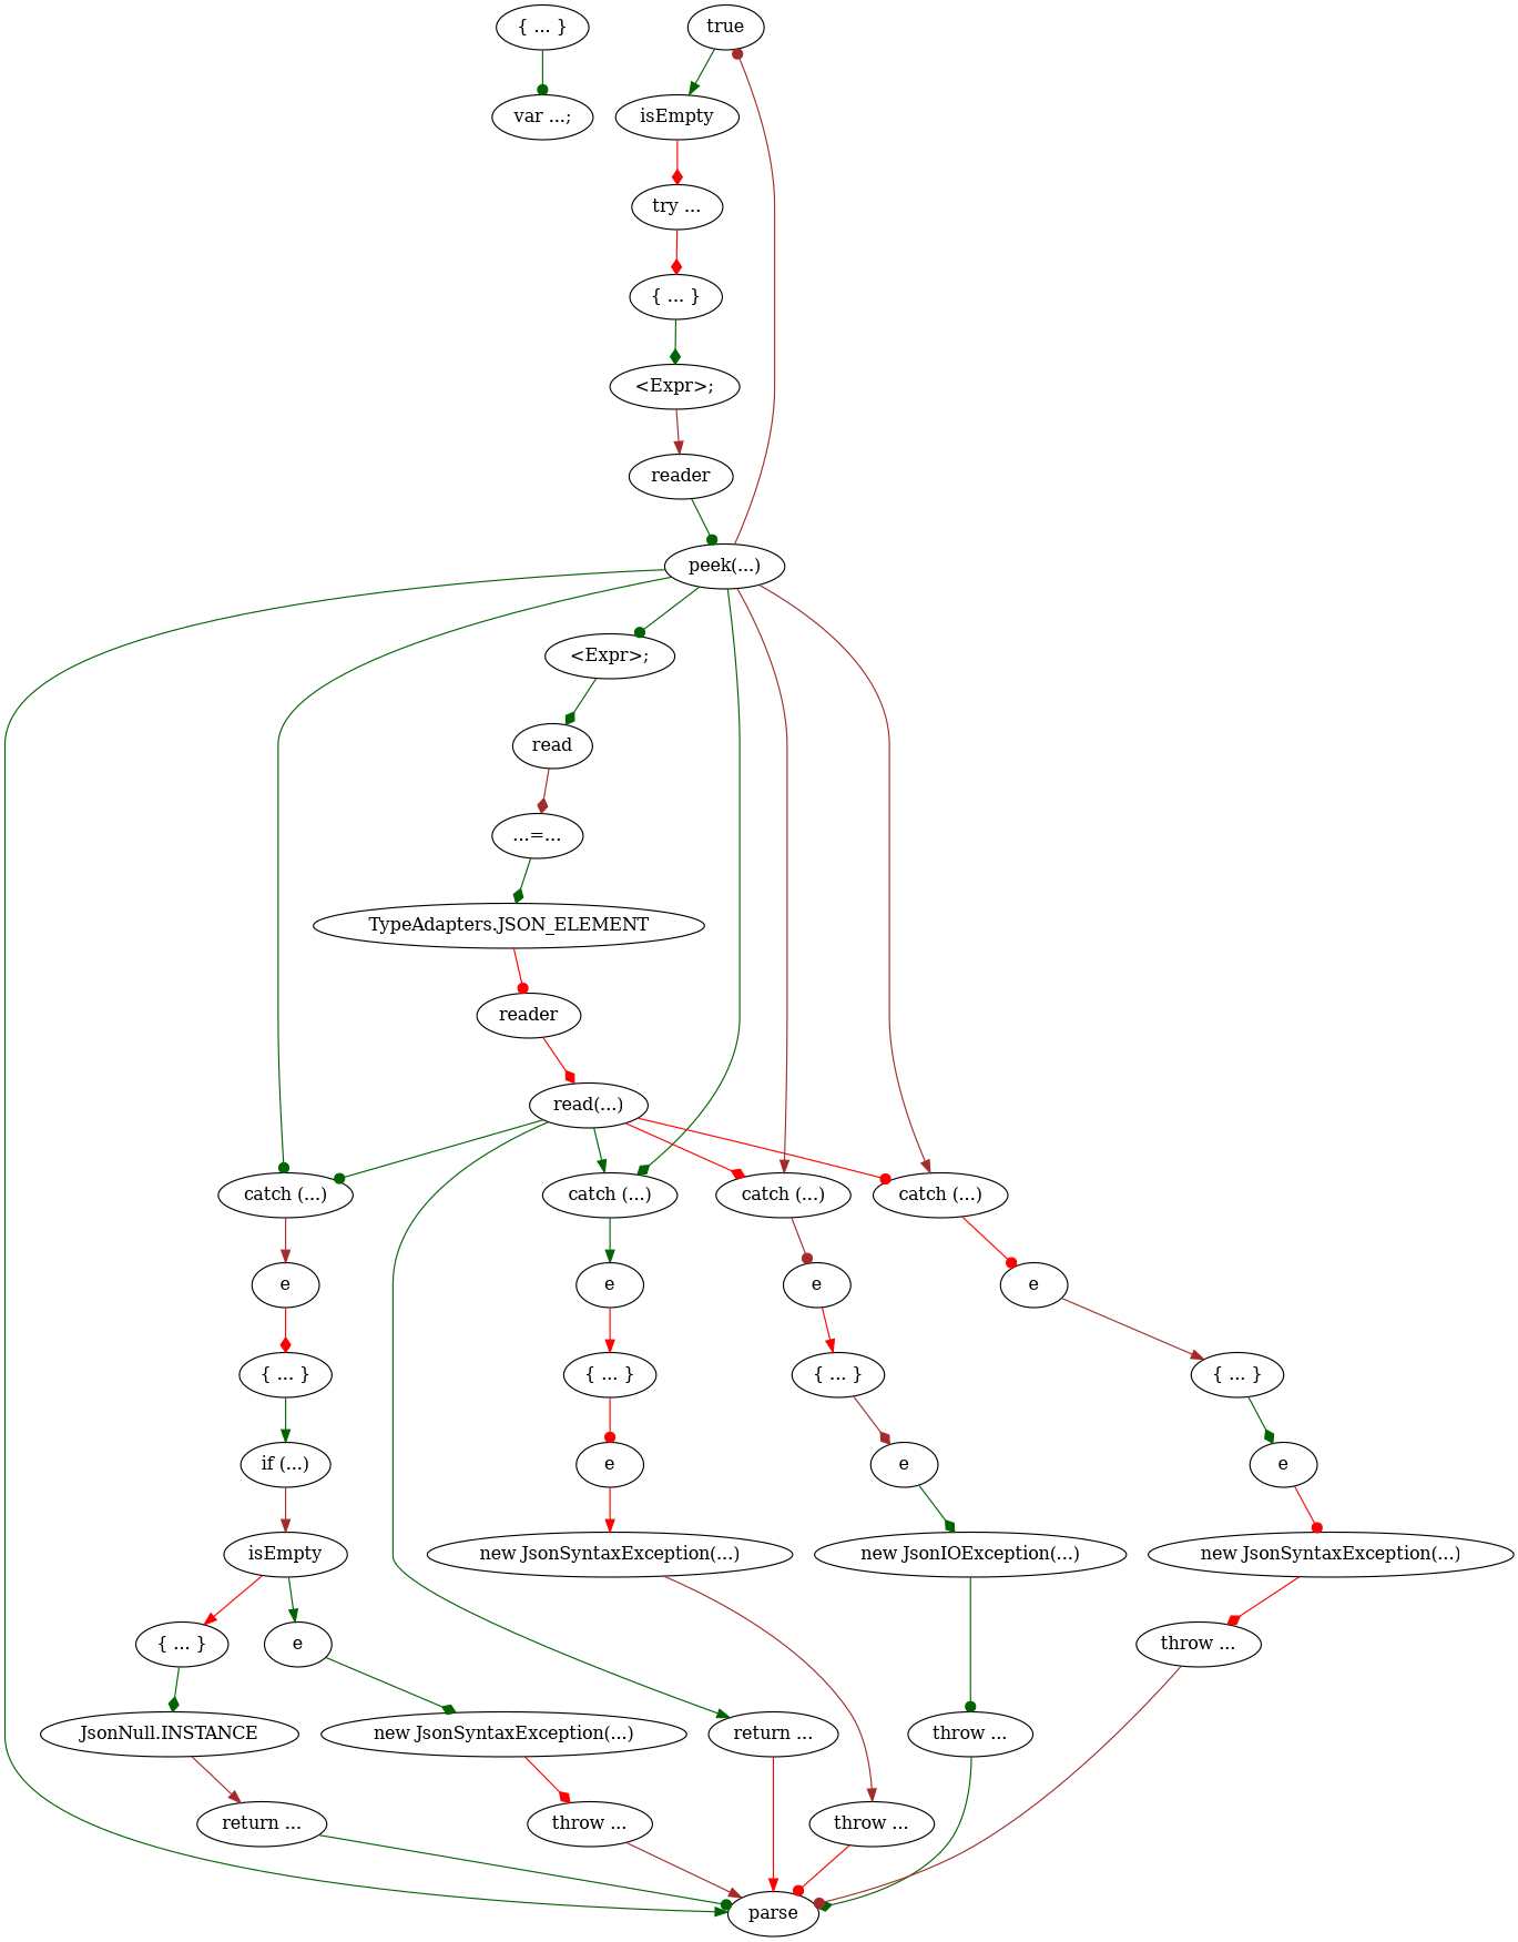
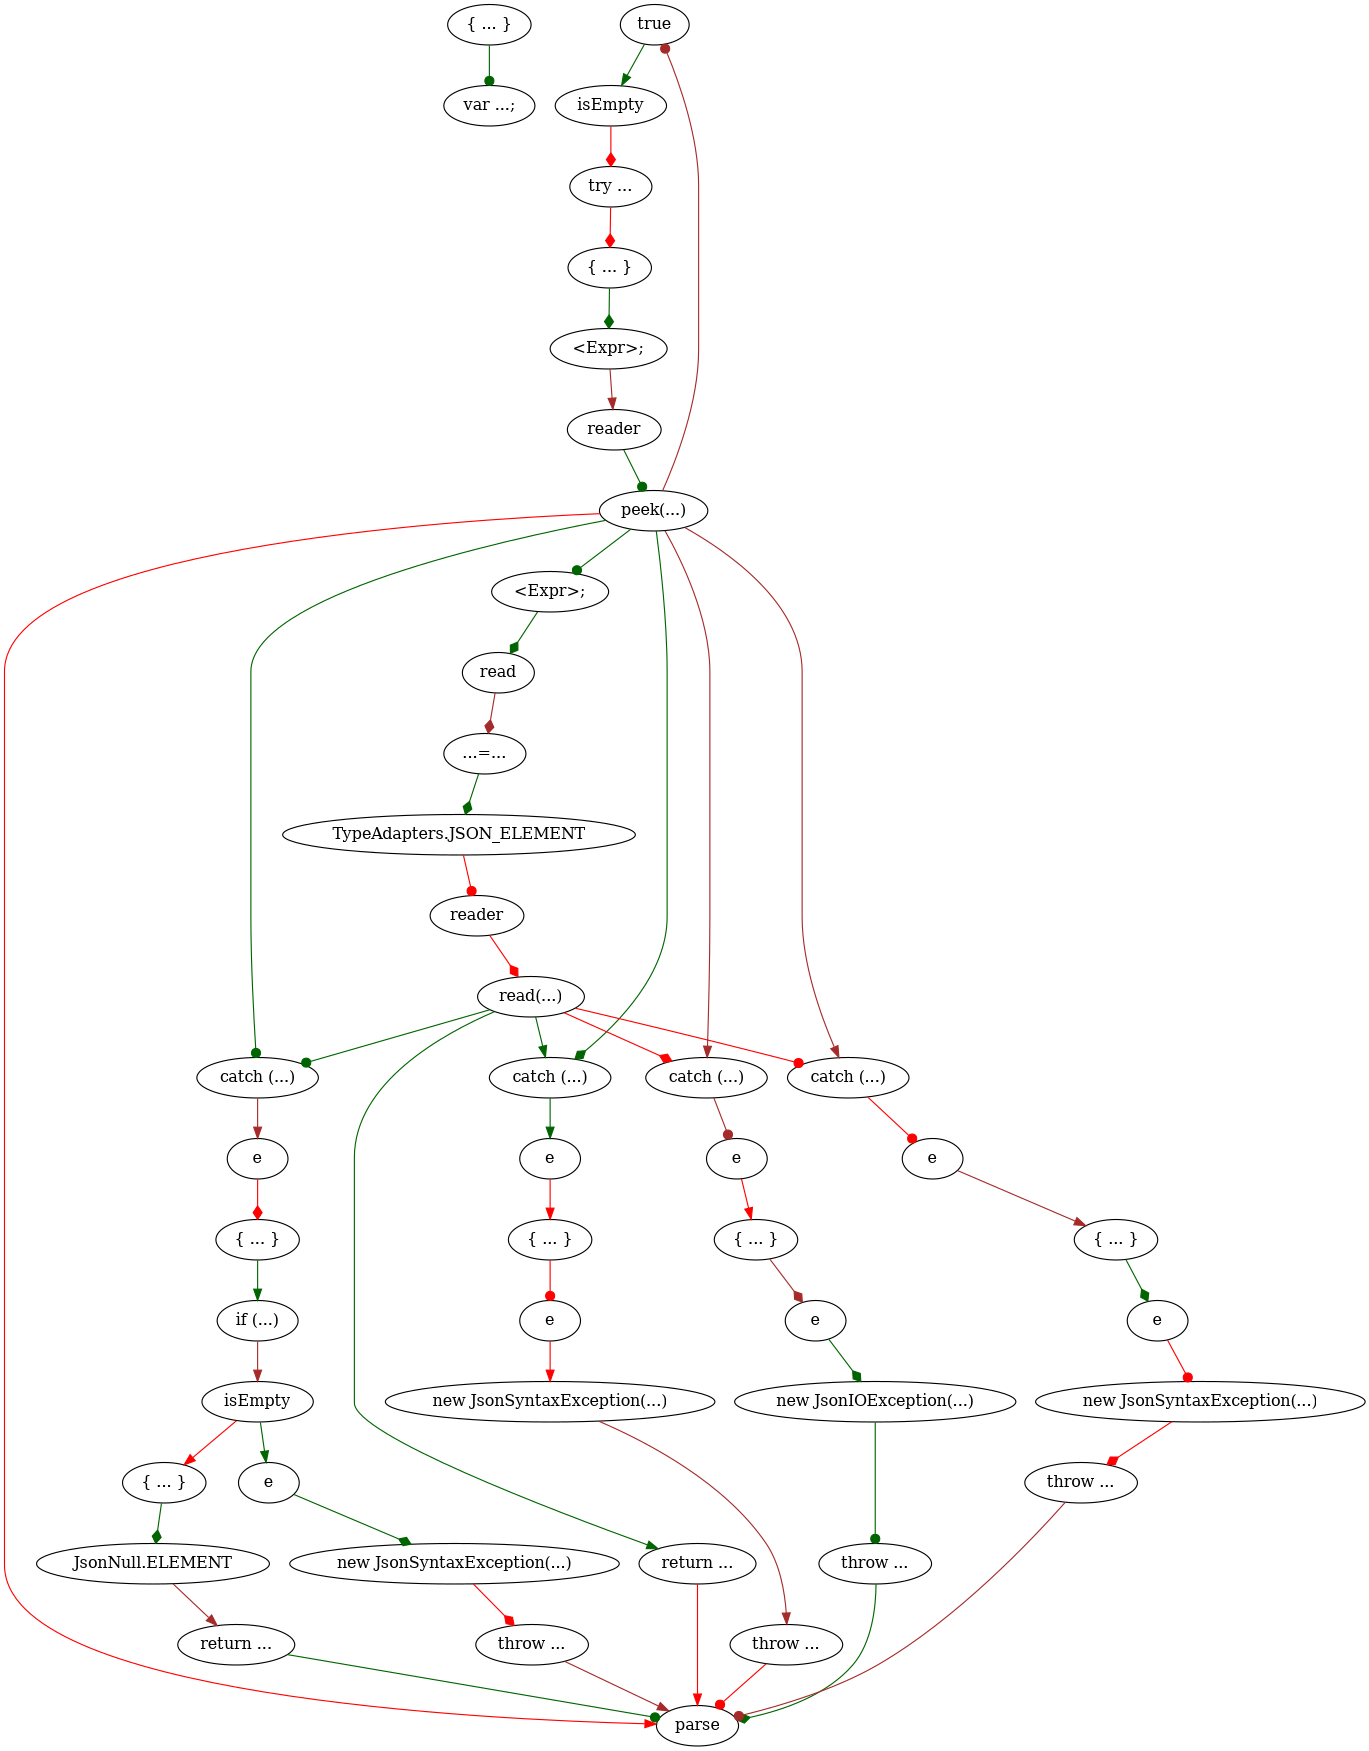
  digraph {
    compound=true
    edge [arrowhead=normal color=darkgreen]
    n1 [label="{ ... }"]
    n2 [label="var ...;"]
    n3 [label=true]
    n4 [label=isEmpty]
    n5 [label="try ..."]
    n6 [label="{ ... }"]
    n7 [label="<Expr>;"]
    n8 [label=reader]
    n9 [label="peek(...)"]
    n10 [label="catch (...)"]
    n11 [label=e]
    n12 [label="{ ... }"]
    n13 [label="if (...)"]
    n14 [label="catch (...)"]
    n15 [label=e]
    n16 [label="{ ... }"]
    n17 [label=e]
    n18 [label="catch (...)"]
    n19 [label=e]
    n20 [label="{ ... }"]
    n21 [label=e]
    n22 [label="catch (...)"]
    n23 [label=e]
    n24 [label="{ ... }"]
    n25 [label=e]
    n26 [label="<Expr>;"]
    n27 [label=parse]
    n28 [label=read]
    n29 [label="...=..."]
    n30 [label="TypeAdapters.JSON_ELEMENT"]
    n31 [label="return ..."]
    n32 [label=reader]
    n33 [label="read(...)"]
    n34 [label=isEmpty]
    n35 [label="{ ... }"]
    n36 [label=e]
-   n37 [label="JsonNull.INSTANCE"]
+   n37 [label="JsonNull.ELEMENT"]
    n38 [label="new JsonSyntaxException(...)"]
    n39 [label="throw ..."]
    n40 [label="return ..."]
    n41 [label="new JsonSyntaxException(...)"]
    n42 [label="throw ..."]
    n43 [label="new JsonIOException(...)"]
    n44 [label="throw ..."]
    n45 [label="new JsonSyntaxException(...)"]
    n46 [label="throw ..."]
    n1 -> n2 [arrowhead=dot]
    n3 -> n4
    n4 -> n5 [arrowhead=diamond color=red]
    n5 -> n6 [arrowhead=diamond color=red]
    n6 -> n7 [arrowhead=diamond]
    n7 -> n8 [color=brown]
    n8 -> n9 [arrowhead=dot]
    n9 -> n3 [arrowhead=dot color=brown]
    n9 -> n10 [arrowhead=dot]
    n9 -> n14 [arrowhead=diamond]
    n9 -> n18 [color=brown]
    n9 -> n22 [color=brown]
    n9 -> n26 [arrowhead=dot]
-   n9 -> n27
+   n9 -> n27 [color=red]
    n10 -> n11 [color=brown]
    n11 -> n12 [arrowhead=diamond color=red]
    n12 -> n13
    n13 -> n34 [color=brown]
    n14 -> n15
    n15 -> n16 [color=red]
    n16 -> n17 [arrowhead=dot color=red]
    n17 -> n41 [color=red]
    n18 -> n19 [arrowhead=dot color=brown]
    n19 -> n20 [color=red]
    n20 -> n21 [arrowhead=diamond color=brown]
    n21 -> n43 [arrowhead=diamond]
    n22 -> n23 [arrowhead=dot color=red]
    n23 -> n24 [color=brown]
    n24 -> n25 [arrowhead=diamond]
    n25 -> n45 [arrowhead=dot color=red]
    n26 -> n28 [arrowhead=diamond]
    n28 -> n29 [arrowhead=diamond color=brown]
    n29 -> n30 [arrowhead=diamond]
    n30 -> n32 [arrowhead=dot color=red]
    n31 -> n27 [color=red]
    n32 -> n33 [arrowhead=diamond color=red]
    n33 -> n10 [arrowhead=dot]
    n33 -> n14
    n33 -> n18 [arrowhead=diamond color=red]
    n33 -> n22 [arrowhead=dot color=red]
    n33 -> n31
    n34 -> n35 [color=red]
    n34 -> n36
    n35 -> n37 [arrowhead=diamond]
    n36 -> n38 [arrowhead=diamond]
    n37 -> n40 [color=brown]
    n38 -> n39 [arrowhead=diamond color=red]
    n39 -> n27 [color=brown]
    n40 -> n27 [arrowhead=dot]
    n41 -> n42 [color=brown]
    n42 -> n27 [arrowhead=dot color=red]
    n43 -> n44 [arrowhead=dot]
    n44 -> n27 [arrowhead=diamond]
    n45 -> n46 [arrowhead=diamond color=red]
    n46 -> n27 [arrowhead=dot color=brown]
  }
